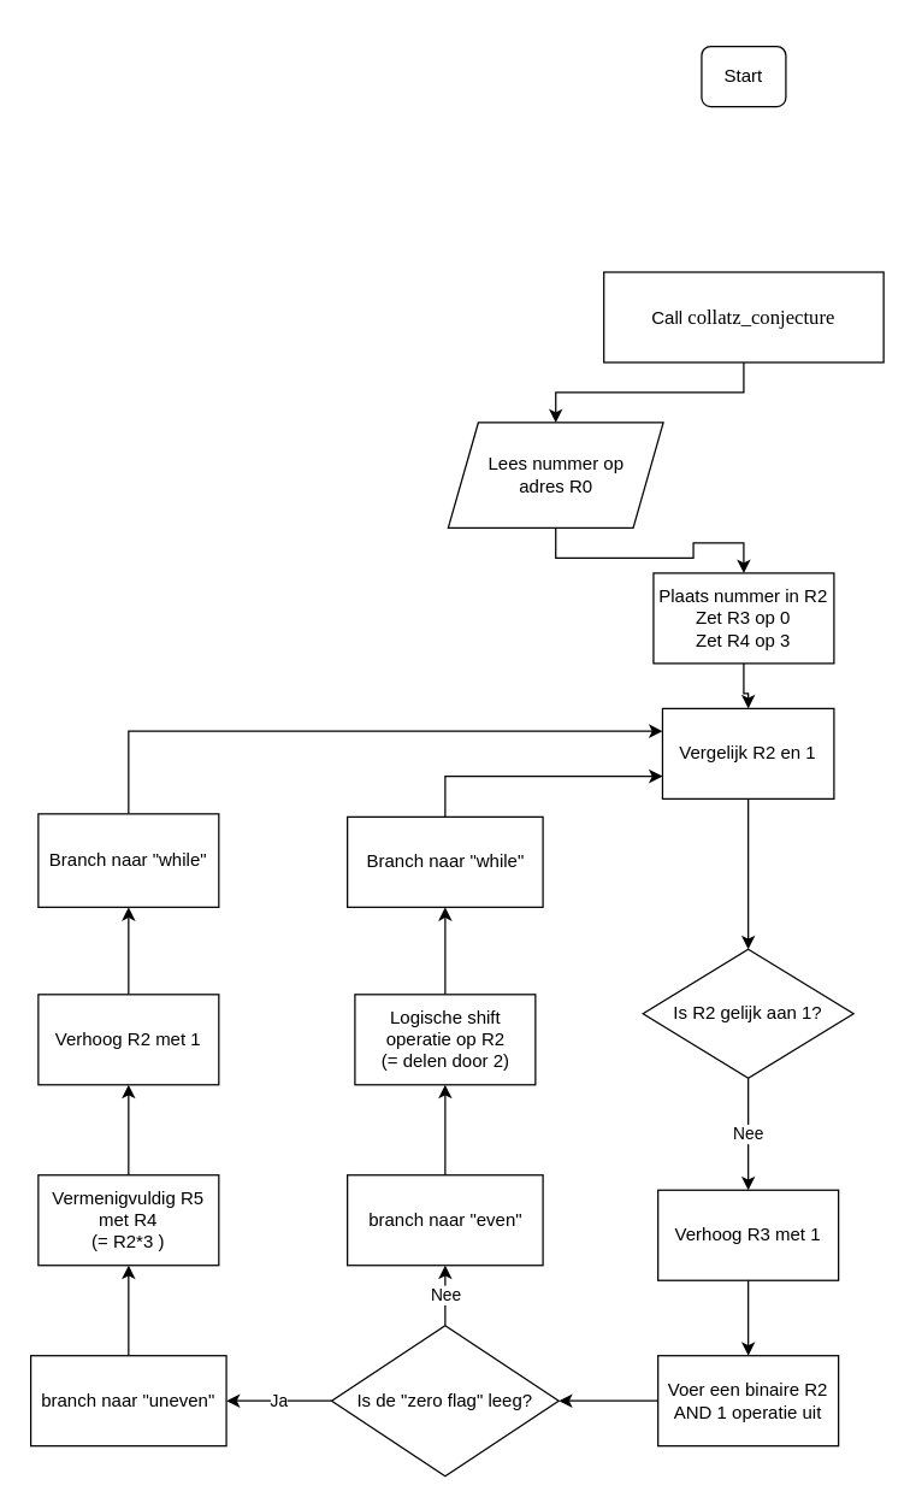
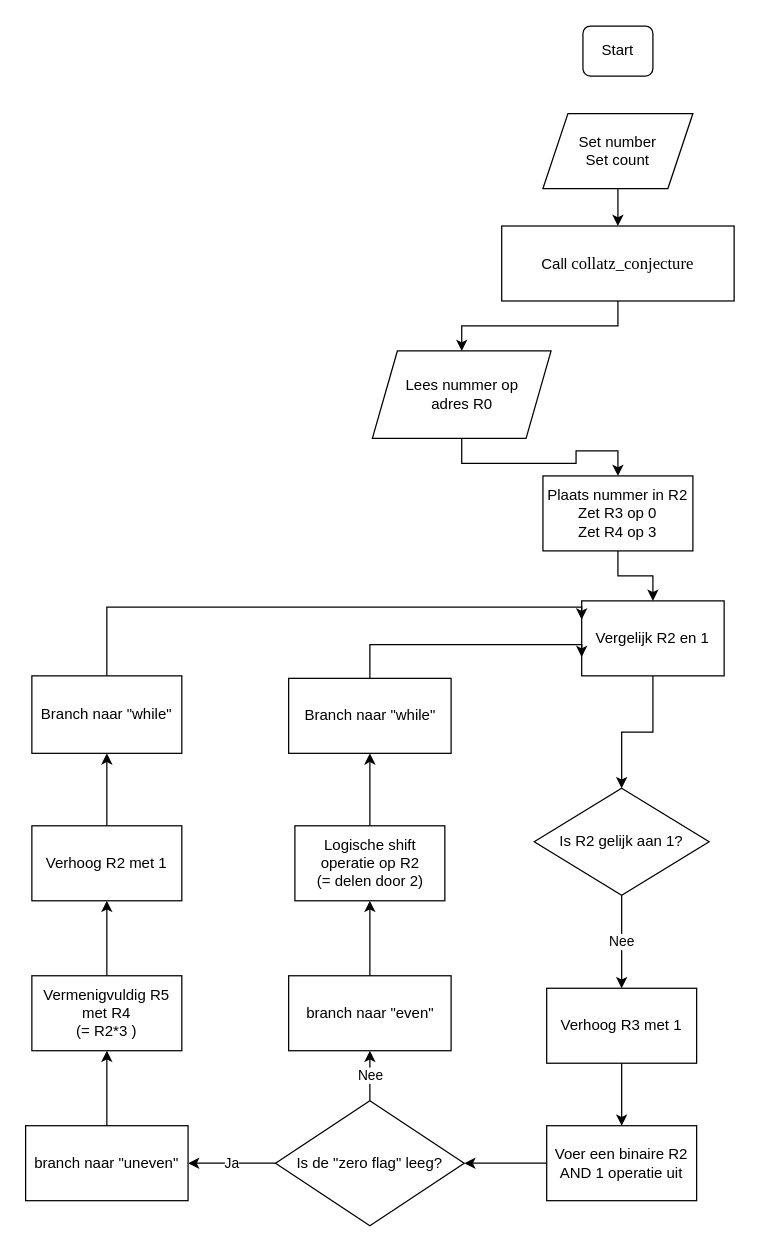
  <mxCell id="0" />
  <mxCell id="1" parent="0" />
- <mxCell id="2" value="Start" style="rounded=1;whiteSpace=wrap;html=1;" parent="1" vertex="1"><mxGeometry x="466" y="30" width="56" height="40" as="geometry" /></mxCell>
+ <mxCell id="2" value="Start" style="rounded=1;whiteSpace=wrap;html=1;" parent="1" vertex="1"><mxGeometry x="466" y="20" width="56" height="40" as="geometry" /></mxCell>
+ <mxCell id="3" value="" style="edgeStyle=orthogonalEdgeStyle;rounded=0;orthogonalLoop=1;jettySize=auto;html=1;" parent="1" source="4" target="6" edge="1"><mxGeometry relative="1" as="geometry" /></mxCell>
+ <mxCell id="4" value="Set number&lt;br&gt;Set count" style="shape=parallelogram;perimeter=parallelogramPerimeter;whiteSpace=wrap;html=1;fixedSize=1;" parent="1" vertex="1"><mxGeometry x="434" y="90" width="120" height="60" as="geometry" /></mxCell>
  <mxCell id="5" value="" style="edgeStyle=orthogonalEdgeStyle;rounded=0;orthogonalLoop=1;jettySize=auto;html=1;" parent="1" source="6" target="8" edge="1"><mxGeometry relative="1" as="geometry" /></mxCell>
  <mxCell id="6" value="Call&amp;nbsp;&lt;span lang=&quot;EN-US&quot; style=&quot;font-size: 10pt ; line-height: 115% ; font-family: &amp;#34;consolas&amp;#34;&quot;&gt;collatz_conjecture&lt;/span&gt;" style="rounded=0;whiteSpace=wrap;html=1;" parent="1" vertex="1"><mxGeometry x="401" y="180" width="186" height="60" as="geometry" /></mxCell>
  <mxCell id="7" value="" style="edgeStyle=orthogonalEdgeStyle;rounded=0;orthogonalLoop=1;jettySize=auto;html=1;" parent="1" source="8" target="10" edge="1"><mxGeometry relative="1" as="geometry" /></mxCell>
  <mxCell id="8" value="Lees nummer op &lt;br&gt;adres R0" style="shape=parallelogram;perimeter=parallelogramPerimeter;whiteSpace=wrap;html=1;fixedSize=1;" parent="1" vertex="1"><mxGeometry x="297.5" y="280" width="143" height="70" as="geometry" /></mxCell>
  <mxCell id="9" value="" style="edgeStyle=orthogonalEdgeStyle;rounded=0;orthogonalLoop=1;jettySize=auto;html=1;" parent="1" source="10" target="14" edge="1"><mxGeometry relative="1" as="geometry" /></mxCell>
  <mxCell id="10" value="Plaats nummer in R2&lt;br&gt;Zet R3 op 0&lt;br&gt;Zet R4 op 3" style="rounded=0;whiteSpace=wrap;html=1;" parent="1" vertex="1"><mxGeometry x="434" y="380" width="120" height="60" as="geometry" /></mxCell>
  <mxCell id="11" value="Nee" style="edgeStyle=orthogonalEdgeStyle;rounded=0;orthogonalLoop=1;jettySize=auto;html=1;" parent="1" source="12" target="16" edge="1"><mxGeometry relative="1" as="geometry" /></mxCell>
  <mxCell id="12" value="Is R2 gelijk aan 1?" style="rhombus;whiteSpace=wrap;html=1;" parent="1" vertex="1"><mxGeometry x="427" y="630" width="140" height="85.5" as="geometry" /></mxCell>
  <mxCell id="13" value="" style="edgeStyle=orthogonalEdgeStyle;rounded=0;orthogonalLoop=1;jettySize=auto;html=1;" parent="1" source="14" target="12" edge="1"><mxGeometry relative="1" as="geometry" /></mxCell>
- <mxCell id="14" value="Vergelijk R2 en 1" style="rounded=0;whiteSpace=wrap;html=1;" parent="1" vertex="1"><mxGeometry x="440" y="470" width="114" height="60" as="geometry" /></mxCell>
+ <mxCell id="14" value="Vergelijk R2 en 1" style="rounded=0;whiteSpace=wrap;html=1;" parent="1" vertex="1"><mxGeometry x="465" y="480" width="114" height="60" as="geometry" /></mxCell>
  <mxCell id="15" value="" style="edgeStyle=orthogonalEdgeStyle;rounded=0;orthogonalLoop=1;jettySize=auto;html=1;" parent="1" source="16" target="18" edge="1"><mxGeometry relative="1" as="geometry" /></mxCell>
  <mxCell id="16" value="Verhoog R3 met 1" style="rounded=0;whiteSpace=wrap;html=1;" parent="1" vertex="1"><mxGeometry x="437" y="790" width="120" height="60" as="geometry" /></mxCell>
  <mxCell id="17" value="" style="edgeStyle=orthogonalEdgeStyle;rounded=0;orthogonalLoop=1;jettySize=auto;html=1;" edge="1" parent="1" source="18" target="21"><mxGeometry relative="1" as="geometry" /></mxCell>
  <mxCell id="18" value="Voer een binaire R2 AND 1 operatie uit" style="rounded=0;whiteSpace=wrap;html=1;" parent="1" vertex="1"><mxGeometry x="437" y="900" width="120" height="60" as="geometry" /></mxCell>
  <mxCell id="19" value="Ja" style="edgeStyle=orthogonalEdgeStyle;rounded=0;orthogonalLoop=1;jettySize=auto;html=1;" edge="1" parent="1" source="21" target="23"><mxGeometry relative="1" as="geometry" /></mxCell>
  <mxCell id="20" value="Nee" style="edgeStyle=orthogonalEdgeStyle;rounded=0;orthogonalLoop=1;jettySize=auto;html=1;" edge="1" parent="1" source="21" target="25"><mxGeometry relative="1" as="geometry" /></mxCell>
  <mxCell id="21" value="Is de &quot;zero flag&quot; leeg?" style="rhombus;whiteSpace=wrap;html=1;" vertex="1" parent="1"><mxGeometry x="220" y="880" width="151" height="100" as="geometry" /></mxCell>
  <mxCell id="22" value="" style="edgeStyle=orthogonalEdgeStyle;rounded=0;orthogonalLoop=1;jettySize=auto;html=1;" edge="1" parent="1" source="23" target="33"><mxGeometry relative="1" as="geometry" /></mxCell>
  <mxCell id="23" value="branch naar &quot;uneven&quot;" style="rounded=0;whiteSpace=wrap;html=1;" vertex="1" parent="1"><mxGeometry x="20" y="900" width="130" height="60" as="geometry" /></mxCell>
  <mxCell id="24" value="" style="edgeStyle=orthogonalEdgeStyle;rounded=0;orthogonalLoop=1;jettySize=auto;html=1;" edge="1" parent="1" source="25" target="27"><mxGeometry relative="1" as="geometry" /></mxCell>
  <mxCell id="25" value="branch naar &quot;even&quot;" style="rounded=0;whiteSpace=wrap;html=1;" vertex="1" parent="1"><mxGeometry x="230.5" y="780" width="130" height="60" as="geometry" /></mxCell>
  <mxCell id="26" value="" style="edgeStyle=orthogonalEdgeStyle;rounded=0;orthogonalLoop=1;jettySize=auto;html=1;" edge="1" parent="1" source="27" target="29"><mxGeometry relative="1" as="geometry" /></mxCell>
  <mxCell id="27" value="Logische shift operatie op R2 &lt;br&gt;(= delen door 2)" style="rounded=0;whiteSpace=wrap;html=1;" vertex="1" parent="1"><mxGeometry x="235.5" y="660" width="120" height="60" as="geometry" /></mxCell>
  <mxCell id="28" style="edgeStyle=orthogonalEdgeStyle;rounded=0;orthogonalLoop=1;jettySize=auto;html=1;entryX=0;entryY=0.75;entryDx=0;entryDy=0;" edge="1" parent="1" source="29" target="14"><mxGeometry relative="1" as="geometry"><Array as="points"><mxPoint x="296" y="515" /></Array></mxGeometry></mxCell>
  <mxCell id="29" value="Branch naar &quot;while&quot;" style="rounded=0;whiteSpace=wrap;html=1;" vertex="1" parent="1"><mxGeometry x="230.5" y="542" width="130" height="60" as="geometry" /></mxCell>
  <mxCell id="30" value="" style="edgeStyle=orthogonalEdgeStyle;rounded=0;orthogonalLoop=1;jettySize=auto;html=1;" edge="1" parent="1" source="31" target="35"><mxGeometry relative="1" as="geometry" /></mxCell>
  <mxCell id="31" value="Verhoog R2 met 1" style="rounded=0;whiteSpace=wrap;html=1;" vertex="1" parent="1"><mxGeometry x="25" y="660" width="120" height="60" as="geometry" /></mxCell>
  <mxCell id="32" value="" style="edgeStyle=orthogonalEdgeStyle;rounded=0;orthogonalLoop=1;jettySize=auto;html=1;" edge="1" parent="1" source="33" target="31"><mxGeometry relative="1" as="geometry" /></mxCell>
  <mxCell id="33" value="Vermenigvuldig R5 met R4&lt;br&gt;(= R2*3 )" style="rounded=0;whiteSpace=wrap;html=1;" vertex="1" parent="1"><mxGeometry x="25" y="780" width="120" height="60" as="geometry" /></mxCell>
  <mxCell id="34" style="edgeStyle=orthogonalEdgeStyle;rounded=0;orthogonalLoop=1;jettySize=auto;html=1;entryX=0;entryY=0.25;entryDx=0;entryDy=0;" edge="1" parent="1" source="35" target="14"><mxGeometry relative="1" as="geometry"><Array as="points"><mxPoint x="85" y="485" /></Array></mxGeometry></mxCell>
  <mxCell id="35" value="Branch naar &quot;while&quot;" style="rounded=0;whiteSpace=wrap;html=1;" vertex="1" parent="1"><mxGeometry x="25" y="540" width="120" height="62" as="geometry" /></mxCell>
